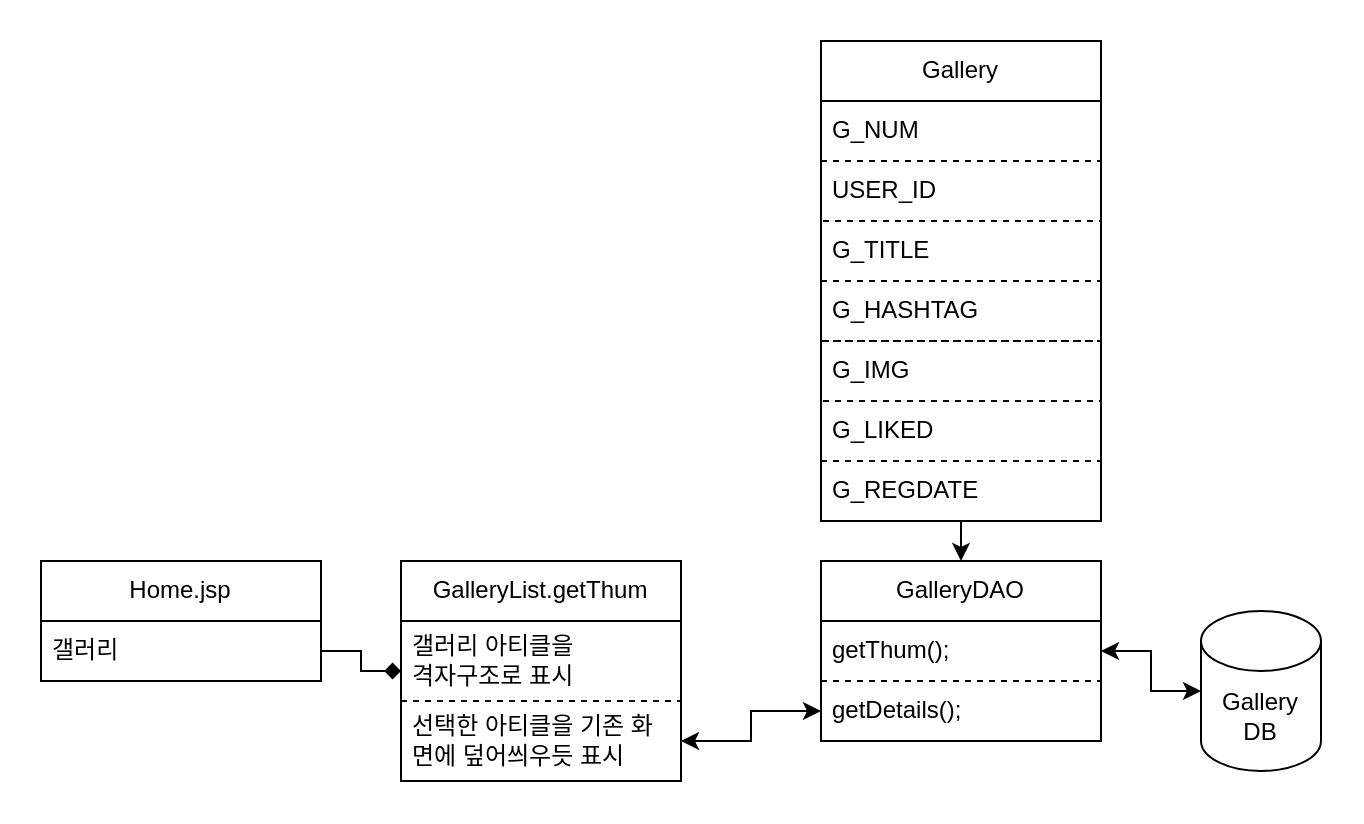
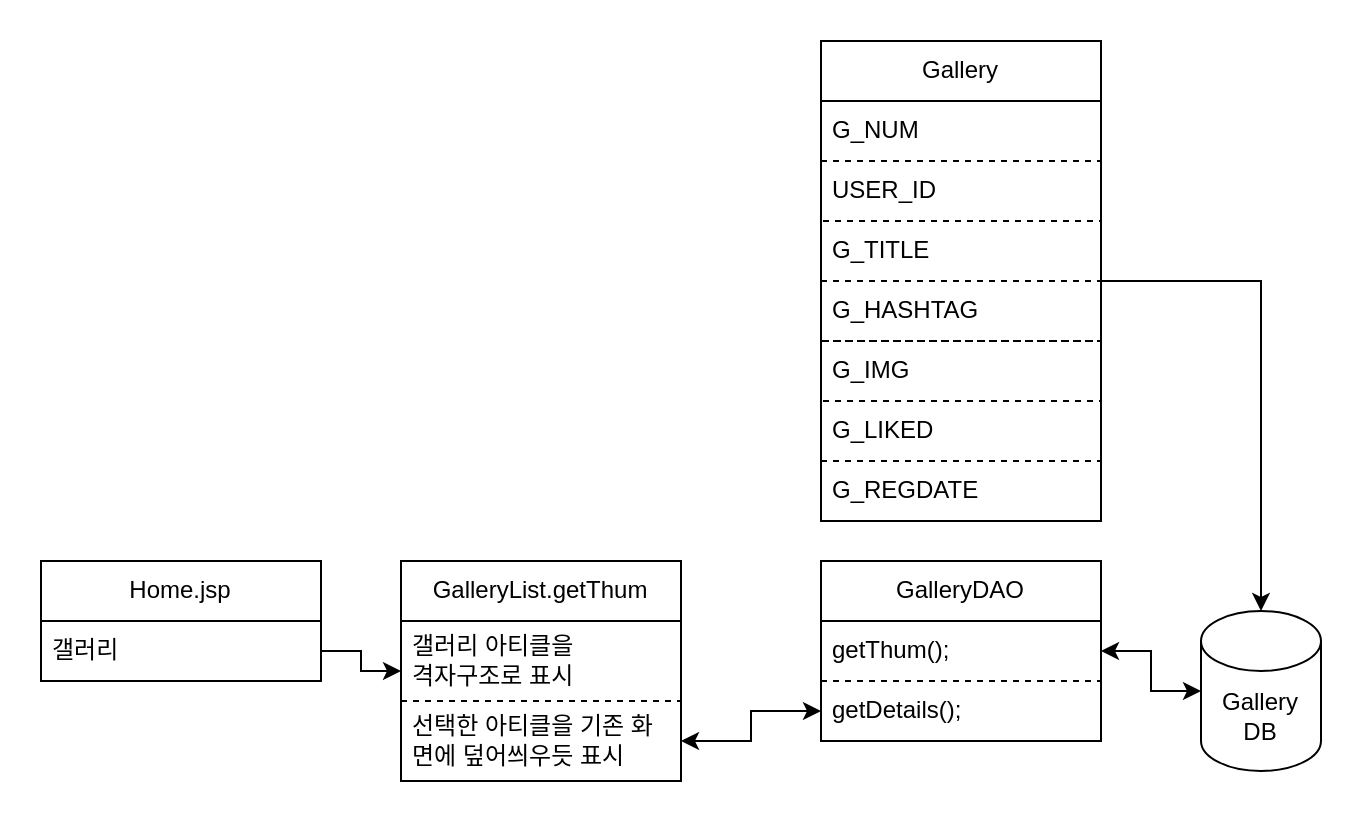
  <mxCell id="0" />
  <mxCell id="1" parent="0" />
  <mxCell id="2" value="&lt;div&gt;Home.jsp&lt;/div&gt;" style="swimlane;fontStyle=0;childLayout=stackLayout;horizontal=1;startSize=30;horizontalStack=0;resizeParent=1;resizeParentMax=0;resizeLast=0;collapsible=1;marginBottom=0;whiteSpace=wrap;html=1;" parent="1" vertex="1"><mxGeometry x="20" y="280" width="140" height="60" as="geometry"><mxRectangle x="430" y="270" width="90" height="30" as="alternateBounds" /></mxGeometry></mxCell>
  <mxCell id="3" value="갤러리" style="text;strokeColor=none;fillColor=none;align=left;verticalAlign=middle;spacingLeft=4;spacingRight=4;overflow=hidden;points=[[0,0.5],[1,0.5]];portConstraint=eastwest;rotatable=0;whiteSpace=wrap;html=1;" parent="2" vertex="1"><mxGeometry y="30" width="140" height="30" as="geometry" /></mxCell>
- <mxCell id="4" style="edgeStyle=orthogonalEdgeStyle;rounded=0;html=1;" edge="1" parent="1" source="5" target="14"><mxGeometry relative="1" as="geometry" /></mxCell>
+ <mxCell id="4" style="edgeStyle=orthogonalEdgeStyle;rounded=0;html=1;" edge="1" parent="1" source="5" target="17"><mxGeometry relative="1" as="geometry" /></mxCell>
  <mxCell id="5" value="Gallery" style="swimlane;fontStyle=0;childLayout=stackLayout;horizontal=1;startSize=30;horizontalStack=0;resizeParent=1;resizeParentMax=0;resizeLast=0;collapsible=1;marginBottom=0;whiteSpace=wrap;html=1;" parent="1" vertex="1"><mxGeometry x="410" y="20" width="140" height="240" as="geometry" /></mxCell>
  <mxCell id="6" value="G_NUM" style="text;strokeColor=none;fillColor=none;align=left;verticalAlign=middle;spacingLeft=4;spacingRight=4;overflow=hidden;points=[[0,0.5],[1,0.5]];portConstraint=eastwest;rotatable=0;whiteSpace=wrap;html=1;" parent="5" vertex="1"><mxGeometry y="30" width="140" height="30" as="geometry" /></mxCell>
  <mxCell id="7" value="USER_ID" style="text;strokeColor=default;fillColor=none;align=left;verticalAlign=middle;spacingLeft=4;spacingRight=4;overflow=hidden;points=[[0,0.5],[1,0.5]];portConstraint=eastwest;rotatable=0;whiteSpace=wrap;html=1;dashed=1;" parent="5" vertex="1"><mxGeometry y="60" width="140" height="30" as="geometry" /></mxCell>
  <mxCell id="8" value="G_TITLE" style="text;strokeColor=none;fillColor=none;align=left;verticalAlign=middle;spacingLeft=4;spacingRight=4;overflow=hidden;points=[[0,0.5],[1,0.5]];portConstraint=eastwest;rotatable=0;whiteSpace=wrap;html=1;" parent="5" vertex="1"><mxGeometry y="90" width="140" height="30" as="geometry" /></mxCell>
  <mxCell id="9" value="G_HASHTAG" style="text;strokeColor=default;fillColor=none;align=left;verticalAlign=middle;spacingLeft=4;spacingRight=4;overflow=hidden;points=[[0,0.5],[1,0.5]];portConstraint=eastwest;rotatable=0;whiteSpace=wrap;html=1;dashed=1;" parent="5" vertex="1"><mxGeometry y="120" width="140" height="30" as="geometry" /></mxCell>
  <mxCell id="10" value="G_IMG" style="text;strokeColor=default;fillColor=none;align=left;verticalAlign=middle;spacingLeft=4;spacingRight=4;overflow=hidden;points=[[0,0.5],[1,0.5]];portConstraint=eastwest;rotatable=0;whiteSpace=wrap;html=1;dashed=1;" parent="5" vertex="1"><mxGeometry y="150" width="140" height="30" as="geometry" /></mxCell>
  <mxCell id="11" value="G_LIKED" style="text;strokeColor=none;fillColor=none;align=left;verticalAlign=middle;spacingLeft=4;spacingRight=4;overflow=hidden;points=[[0,0.5],[1,0.5]];portConstraint=eastwest;rotatable=0;whiteSpace=wrap;html=1;" vertex="1" parent="5"><mxGeometry y="180" width="140" height="30" as="geometry" /></mxCell>
  <mxCell id="12" value="G_REGDATE" style="text;strokeColor=default;fillColor=none;align=left;verticalAlign=middle;spacingLeft=4;spacingRight=4;overflow=hidden;points=[[0,0.5],[1,0.5]];portConstraint=eastwest;rotatable=0;whiteSpace=wrap;html=1;dashed=1;" vertex="1" parent="5"><mxGeometry y="210" width="140" height="30" as="geometry" /></mxCell>
  <mxCell id="13" style="edgeStyle=orthogonalEdgeStyle;rounded=0;orthogonalLoop=1;jettySize=auto;html=1;startArrow=classic;startFill=1;" parent="1" source="14" target="17" edge="1"><mxGeometry relative="1" as="geometry" /></mxCell>
  <mxCell id="14" value="GalleryDAO" style="swimlane;fontStyle=0;childLayout=stackLayout;horizontal=1;startSize=30;horizontalStack=0;resizeParent=1;resizeParentMax=0;resizeLast=0;collapsible=1;marginBottom=0;whiteSpace=wrap;html=1;" parent="1" vertex="1"><mxGeometry x="410" y="280" width="140" height="90" as="geometry" /></mxCell>
  <mxCell id="15" value="getThum();" style="text;strokeColor=none;fillColor=none;align=left;verticalAlign=middle;spacingLeft=4;spacingRight=4;overflow=hidden;points=[[0,0.5],[1,0.5]];portConstraint=eastwest;rotatable=0;whiteSpace=wrap;html=1;" parent="14" vertex="1"><mxGeometry y="30" width="140" height="30" as="geometry" /></mxCell>
  <mxCell id="16" value="getDetails();" style="text;strokeColor=default;fillColor=none;align=left;verticalAlign=middle;spacingLeft=4;spacingRight=4;overflow=hidden;points=[[0,0.5],[1,0.5]];portConstraint=eastwest;rotatable=0;whiteSpace=wrap;html=1;dashed=1;" parent="14" vertex="1"><mxGeometry y="60" width="140" height="30" as="geometry" /></mxCell>
  <mxCell id="17" value="Gallery&lt;br&gt;&lt;div&gt;DB&lt;br&gt;&lt;/div&gt;" style="shape=cylinder3;whiteSpace=wrap;html=1;boundedLbl=1;backgroundOutline=1;size=15;" parent="1" vertex="1"><mxGeometry x="600" y="305" width="60" height="80" as="geometry" /></mxCell>
- <mxCell id="18" style="edgeStyle=orthogonalEdgeStyle;rounded=0;orthogonalLoop=1;jettySize=auto;html=1;endArrow=diamond;" parent="1" source="3" target="19" edge="1"><mxGeometry relative="1" as="geometry"><mxPoint x="220" y="375" as="targetPoint" /></mxGeometry></mxCell>
+ <mxCell id="18" style="edgeStyle=orthogonalEdgeStyle;rounded=0;orthogonalLoop=1;jettySize=auto;html=1;" parent="1" source="3" target="19" edge="1"><mxGeometry relative="1" as="geometry"><mxPoint x="220" y="375" as="targetPoint" /></mxGeometry></mxCell>
  <mxCell id="19" value="GalleryList.getThum" style="swimlane;fontStyle=0;childLayout=stackLayout;horizontal=1;startSize=30;horizontalStack=0;resizeParent=1;resizeParentMax=0;resizeLast=0;collapsible=1;marginBottom=0;whiteSpace=wrap;html=1;" parent="1" vertex="1"><mxGeometry x="200" y="280" width="140" height="110" as="geometry" /></mxCell>
  <mxCell id="20" value="&lt;div&gt;갤러리 아티클을&amp;nbsp;&lt;/div&gt;&lt;div&gt;격자구조로 표시&lt;/div&gt;" style="text;strokeColor=none;fillColor=none;align=left;verticalAlign=middle;spacingLeft=4;spacingRight=4;overflow=hidden;points=[[0,0.5],[1,0.5]];portConstraint=eastwest;rotatable=0;whiteSpace=wrap;html=1;" parent="19" vertex="1"><mxGeometry y="30" width="140" height="40" as="geometry" /></mxCell>
  <mxCell id="21" value="선택한 아티클을 기존 화면에 덮어씌우듯 표시" style="text;strokeColor=default;fillColor=none;align=left;verticalAlign=middle;spacingLeft=4;spacingRight=4;overflow=hidden;points=[[0,0.5],[1,0.5]];portConstraint=eastwest;rotatable=0;whiteSpace=wrap;html=1;dashed=1;" parent="19" vertex="1"><mxGeometry y="70" width="140" height="40" as="geometry" /></mxCell>
  <mxCell id="22" style="edgeStyle=orthogonalEdgeStyle;rounded=0;orthogonalLoop=1;jettySize=auto;html=1;startArrow=classic;startFill=1;" parent="1" source="21" target="16" edge="1"><mxGeometry relative="1" as="geometry" /></mxCell>
